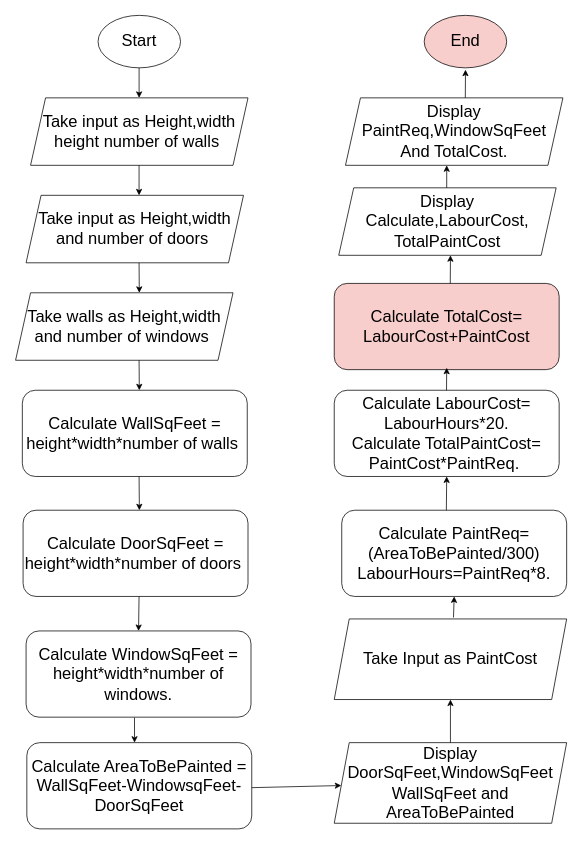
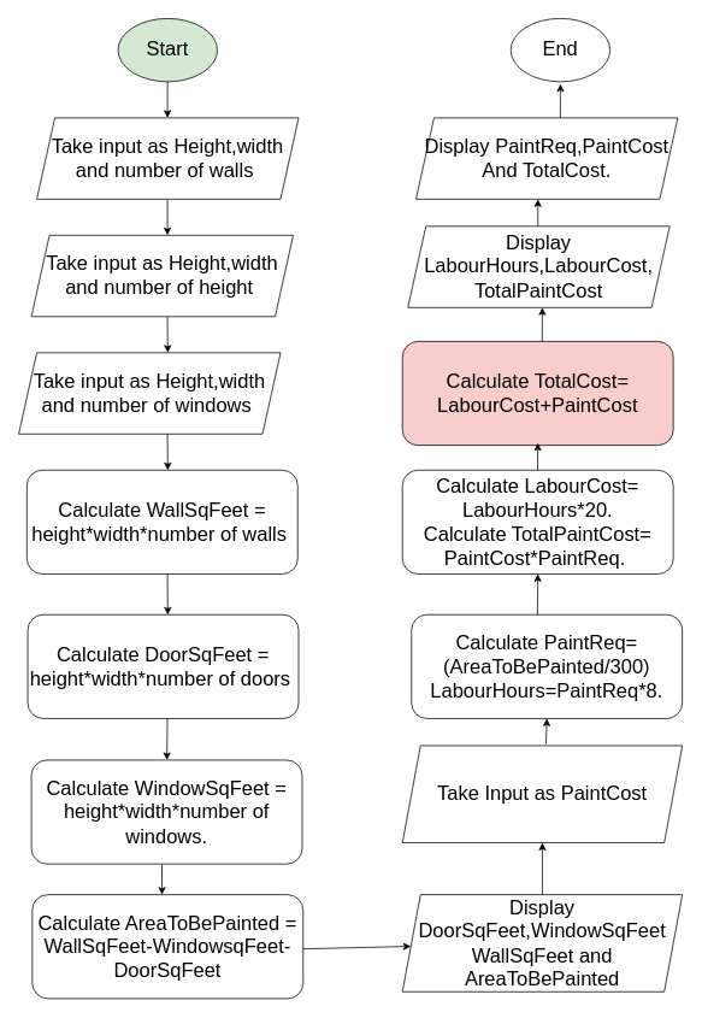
  <mxCell id="0" />
  <mxCell id="1" parent="0" />
- <mxCell id="2" value="&lt;font style=&quot;font-size: 22px;&quot;&gt;Start&lt;/font&gt;" style="ellipse;whiteSpace=wrap;html=1;" parent="1" vertex="1"><mxGeometry x="130" y="20" width="110" height="70" as="geometry" /></mxCell>
+ <mxCell id="2" value="&lt;font style=&quot;font-size: 22px;&quot;&gt;Start&lt;/font&gt;" style="ellipse;whiteSpace=wrap;html=1;fillColor=#d5e8d4;" parent="1" vertex="1"><mxGeometry x="130" y="20" width="110" height="70" as="geometry" /></mxCell>
  <mxCell id="3" value="" style="endArrow=classic;html=1;rounded=0;fontSize=22;" parent="1" edge="1"><mxGeometry width="50" height="50" relative="1" as="geometry"><mxPoint x="184.75" y="90" as="sourcePoint" /><mxPoint x="184.75" y="130" as="targetPoint" /></mxGeometry></mxCell>
- <mxCell id="4" value="Take input as Height,width height number of walls&amp;nbsp;" style="shape=parallelogram;perimeter=parallelogramPerimeter;whiteSpace=wrap;html=1;fixedSize=1;fontSize=22;" parent="1" vertex="1"><mxGeometry x="40" y="130" width="290" height="90" as="geometry" /></mxCell>
- <mxCell id="5" value="Take input as Height,width and number of doors&amp;nbsp;" style="shape=parallelogram;perimeter=parallelogramPerimeter;whiteSpace=wrap;html=1;fixedSize=1;fontSize=22;" parent="1" vertex="1"><mxGeometry x="34" y="260" width="290" height="90" as="geometry" /></mxCell>
- <mxCell id="6" value="Take walls as Height,width and number of windows&amp;nbsp;" style="shape=parallelogram;perimeter=parallelogramPerimeter;whiteSpace=wrap;html=1;fixedSize=1;fontSize=22;" parent="1" vertex="1"><mxGeometry x="20" y="390" width="290" height="90" as="geometry" /></mxCell>
+ <mxCell id="4" value="Take input as Height,width and number of walls&amp;nbsp;" style="shape=parallelogram;perimeter=parallelogramPerimeter;whiteSpace=wrap;html=1;fixedSize=1;fontSize=22;" parent="1" vertex="1"><mxGeometry x="40" y="130" width="290" height="90" as="geometry" /></mxCell>
+ <mxCell id="5" value="Take input as Height,width and number of height&amp;nbsp;" style="shape=parallelogram;perimeter=parallelogramPerimeter;whiteSpace=wrap;html=1;fixedSize=1;fontSize=22;" parent="1" vertex="1"><mxGeometry x="34" y="260" width="290" height="90" as="geometry" /></mxCell>
+ <mxCell id="6" value="Take input as Height,width and number of windows&amp;nbsp;" style="shape=parallelogram;perimeter=parallelogramPerimeter;whiteSpace=wrap;html=1;fixedSize=1;fontSize=22;" parent="1" vertex="1"><mxGeometry x="20" y="390" width="290" height="90" as="geometry" /></mxCell>
  <mxCell id="7" value="" style="endArrow=classic;html=1;rounded=0;fontSize=22;" parent="1" edge="1"><mxGeometry width="50" height="50" relative="1" as="geometry"><mxPoint x="184.7" y="220" as="sourcePoint" /><mxPoint x="184.7" y="260" as="targetPoint" /></mxGeometry></mxCell>
  <mxCell id="8" value="" style="endArrow=classic;html=1;rounded=0;fontSize=22;" parent="1" edge="1"><mxGeometry width="50" height="50" relative="1" as="geometry"><mxPoint x="184.7" y="350" as="sourcePoint" /><mxPoint x="185" y="390" as="targetPoint" /></mxGeometry></mxCell>
  <mxCell id="9" value="Calculate WallSqFeet = height*width*number of walls&amp;nbsp;" style="rounded=1;whiteSpace=wrap;html=1;fillStyle=auto;fontSize=22;" parent="1" vertex="1"><mxGeometry x="29" y="520" width="300" height="115" as="geometry" /></mxCell>
  <mxCell id="10" value="Calculate DoorSqFeet = height*width*number of doors&amp;nbsp;" style="rounded=1;whiteSpace=wrap;html=1;fillStyle=auto;fontSize=22;" parent="1" vertex="1"><mxGeometry x="30" y="680" width="300" height="115" as="geometry" /></mxCell>
  <mxCell id="11" value="Calculate WindowSqFeet = height*width*number of windows." style="rounded=1;whiteSpace=wrap;html=1;fillStyle=auto;fontSize=22;" parent="1" vertex="1"><mxGeometry x="34" y="841" width="300" height="115" as="geometry" /></mxCell>
  <mxCell id="12" value="" style="endArrow=classic;html=1;rounded=0;fontSize=22;entryX=0.5;entryY=0;entryDx=0;entryDy=0;" parent="1" target="11" edge="1"><mxGeometry width="50" height="50" relative="1" as="geometry"><mxPoint x="184.68" y="795" as="sourcePoint" /><mxPoint x="184.98" y="835" as="targetPoint" /></mxGeometry></mxCell>
  <mxCell id="13" value="" style="endArrow=classic;html=1;rounded=0;fontSize=22;entryX=0.517;entryY=0;entryDx=0;entryDy=0;entryPerimeter=0;" parent="1" target="10" edge="1"><mxGeometry width="50" height="50" relative="1" as="geometry"><mxPoint x="184.72" y="635" as="sourcePoint" /><mxPoint x="185.02" y="675" as="targetPoint" /></mxGeometry></mxCell>
  <mxCell id="14" value="" style="endArrow=classic;html=1;rounded=0;fontSize=22;" parent="1" edge="1"><mxGeometry width="50" height="50" relative="1" as="geometry"><mxPoint x="184.72" y="480" as="sourcePoint" /><mxPoint x="185.02" y="520" as="targetPoint" /></mxGeometry></mxCell>
  <mxCell id="15" value="Calculate AreaToBePainted = WallSqFeet-WindowsqFeet-DoorSqFeet" style="rounded=1;whiteSpace=wrap;html=1;fillStyle=auto;fontSize=22;" parent="1" vertex="1"><mxGeometry x="35" y="990" width="300" height="115" as="geometry" /></mxCell>
  <mxCell id="16" value="Display DoorSqFeet,WindowSqFeet&lt;br&gt;WallSqFeet and AreaToBePainted" style="shape=parallelogram;perimeter=parallelogramPerimeter;whiteSpace=wrap;html=1;fixedSize=1;fontSize=22;" parent="1" vertex="1"><mxGeometry x="445" y="990" width="310" height="107.5" as="geometry" /></mxCell>
  <mxCell id="17" value="Take Input as PaintCost" style="shape=parallelogram;perimeter=parallelogramPerimeter;whiteSpace=wrap;html=1;fixedSize=1;fontSize=22;" parent="1" vertex="1"><mxGeometry x="445" y="825" width="310" height="107.5" as="geometry" /></mxCell>
  <mxCell id="18" value="Calculate PaintReq=(AreaToBePainted/300)&lt;br&gt;LabourHours=PaintReq*8." style="rounded=1;whiteSpace=wrap;html=1;fillStyle=auto;fontSize=22;" parent="1" vertex="1"><mxGeometry x="455" y="680" width="300" height="115" as="geometry" /></mxCell>
  <mxCell id="19" value="Calculate LabourCost=&lt;br style=&quot;border-color: var(--border-color);&quot;&gt;LabourHours*20.&lt;br&gt;Calculate TotalPaintCost=&lt;br&gt;PaintCost*PaintReq.&amp;nbsp;" style="rounded=1;whiteSpace=wrap;html=1;fillStyle=auto;fontSize=22;" parent="1" vertex="1"><mxGeometry x="445" y="520" width="300" height="115" as="geometry" /></mxCell>
  <mxCell id="20" value="Calculate TotalCost=&lt;br&gt;LabourCost+PaintCost" style="rounded=1;whiteSpace=wrap;html=1;fillStyle=auto;fontSize=22;fillColor=#f8cecc;" parent="1" vertex="1"><mxGeometry x="445" y="377.5" width="300" height="115" as="geometry" /></mxCell>
- <mxCell id="21" value="Display Calculate,LabourCost,&lt;br&gt;TotalPaintCost" style="shape=parallelogram;perimeter=parallelogramPerimeter;whiteSpace=wrap;html=1;fixedSize=1;fontSize=22;" parent="1" vertex="1"><mxGeometry x="451" y="250" width="290" height="90" as="geometry" /></mxCell>
- <mxCell id="22" value="Display PaintReq,WindowSqFeet And TotalCost." style="shape=parallelogram;perimeter=parallelogramPerimeter;whiteSpace=wrap;html=1;fixedSize=1;fontSize=22;" parent="1" vertex="1"><mxGeometry x="460" y="130" width="290" height="90" as="geometry" /></mxCell>
- <mxCell id="23" value="&lt;font style=&quot;font-size: 22px;&quot;&gt;End&lt;/font&gt;" style="ellipse;whiteSpace=wrap;html=1;fillColor=#f8cecc;" parent="1" vertex="1"><mxGeometry x="565" y="20" width="110" height="70" as="geometry" /></mxCell>
+ <mxCell id="21" value="Display LabourHours,LabourCost,&lt;br&gt;TotalPaintCost" style="shape=parallelogram;perimeter=parallelogramPerimeter;whiteSpace=wrap;html=1;fixedSize=1;fontSize=22;" parent="1" vertex="1"><mxGeometry x="451" y="250" width="290" height="90" as="geometry" /></mxCell>
+ <mxCell id="22" value="Display PaintReq,PaintCost And TotalCost." style="shape=parallelogram;perimeter=parallelogramPerimeter;whiteSpace=wrap;html=1;fixedSize=1;fontSize=22;" parent="1" vertex="1"><mxGeometry x="460" y="130" width="290" height="90" as="geometry" /></mxCell>
+ <mxCell id="23" value="&lt;font style=&quot;font-size: 22px;&quot;&gt;End&lt;/font&gt;" style="ellipse;whiteSpace=wrap;html=1;" parent="1" vertex="1"><mxGeometry x="565" y="20" width="110" height="70" as="geometry" /></mxCell>
  <mxCell id="24" value="" style="endArrow=classic;html=1;rounded=0;fontSize=22;entryX=0.5;entryY=0;entryDx=0;entryDy=0;exitX=0.482;exitY=1.005;exitDx=0;exitDy=0;exitPerimeter=0;" parent="1" source="11" edge="1"><mxGeometry width="50" height="50" relative="1" as="geometry"><mxPoint x="179" y="960" as="sourcePoint" /><mxPoint x="178.66" y="990" as="targetPoint" /></mxGeometry></mxCell>
  <mxCell id="25" value="" style="endArrow=classic;html=1;rounded=0;fontSize=22;exitX=1;exitY=0.522;exitDx=0;exitDy=0;exitPerimeter=0;" parent="1" source="15" target="16" edge="1"><mxGeometry width="50" height="50" relative="1" as="geometry"><mxPoint x="375" y="1049.995" as="sourcePoint" /><mxPoint x="375.06" y="1083.42" as="targetPoint" /></mxGeometry></mxCell>
  <mxCell id="26" value="" style="endArrow=classic;html=1;rounded=0;fontSize=22;exitX=0.5;exitY=0;exitDx=0;exitDy=0;entryX=0.5;entryY=1;entryDx=0;entryDy=0;" parent="1" source="16" target="17" edge="1"><mxGeometry width="50" height="50" relative="1" as="geometry"><mxPoint x="604.63" y="989.995" as="sourcePoint" /><mxPoint x="604.69" y="1023.42" as="targetPoint" /></mxGeometry></mxCell>
  <mxCell id="27" value="" style="endArrow=classic;html=1;rounded=0;fontSize=22;exitX=0.513;exitY=-0.018;exitDx=0;exitDy=0;entryX=0.5;entryY=1;entryDx=0;entryDy=0;exitPerimeter=0;" parent="1" source="17" target="18" edge="1"><mxGeometry width="50" height="50" relative="1" as="geometry"><mxPoint x="620.3" y="850.005" as="sourcePoint" /><mxPoint x="619.7" y="817.725" as="targetPoint" /></mxGeometry></mxCell>
  <mxCell id="28" value="" style="endArrow=classic;html=1;rounded=0;fontSize=22;exitX=0.513;exitY=-0.018;exitDx=0;exitDy=0;exitPerimeter=0;entryX=0.5;entryY=1;entryDx=0;entryDy=0;" parent="1" target="19" edge="1"><mxGeometry width="50" height="50" relative="1" as="geometry"><mxPoint x="594.52" y="679.995" as="sourcePoint" /><mxPoint x="595" y="640" as="targetPoint" /></mxGeometry></mxCell>
  <mxCell id="29" value="" style="endArrow=classic;html=1;rounded=0;fontSize=22;exitX=0.513;exitY=-0.018;exitDx=0;exitDy=0;exitPerimeter=0;" parent="1" edge="1"><mxGeometry width="50" height="50" relative="1" as="geometry"><mxPoint x="594.76" y="519.995" as="sourcePoint" /><mxPoint x="595" y="490" as="targetPoint" /></mxGeometry></mxCell>
  <mxCell id="30" value="" style="endArrow=classic;html=1;rounded=0;fontSize=22;exitX=0.513;exitY=-0.018;exitDx=0;exitDy=0;exitPerimeter=0;" parent="1" edge="1"><mxGeometry width="50" height="50" relative="1" as="geometry"><mxPoint x="599.76" y="377.495" as="sourcePoint" /><mxPoint x="600" y="340" as="targetPoint" /></mxGeometry></mxCell>
  <mxCell id="31" value="" style="endArrow=classic;html=1;rounded=0;fontSize=22;" parent="1" edge="1"><mxGeometry width="50" height="50" relative="1" as="geometry"><mxPoint x="595" y="250" as="sourcePoint" /><mxPoint x="595.03" y="220" as="targetPoint" /></mxGeometry></mxCell>
  <mxCell id="32" value="" style="endArrow=classic;html=1;rounded=0;fontSize=22;exitX=0.513;exitY=-0.018;exitDx=0;exitDy=0;exitPerimeter=0;" parent="1" edge="1"><mxGeometry width="50" height="50" relative="1" as="geometry"><mxPoint x="619.81" y="129.995" as="sourcePoint" /><mxPoint x="620.05" y="92.5" as="targetPoint" /></mxGeometry></mxCell>
